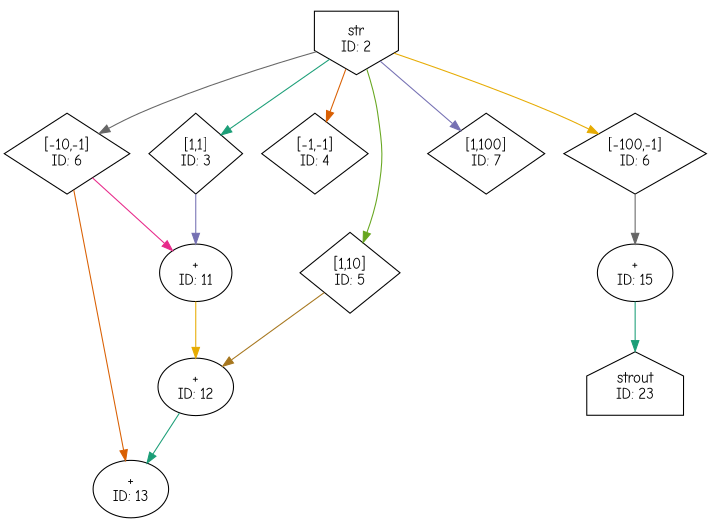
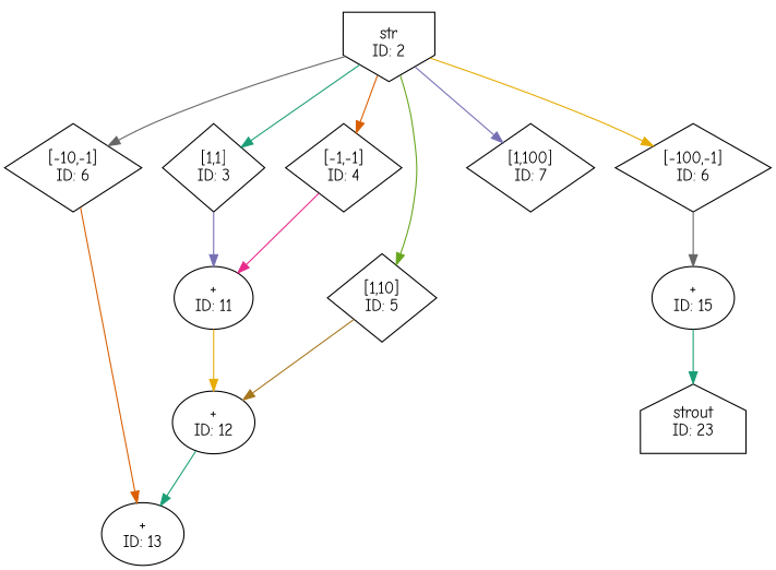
  digraph {
    fontname="Comic Neue"
    node [fontname="Comic Neue" shape=diamond]
    edge [color="/dark28/1" fontname="Comic Neue" photon_data="EDGE,SrcNode:2,SrcNodePort:data"]
    n1 [label="str\nID: 2" shape=invhouse]
    n2 [label="[1,1]\nID: 3"]
    n3 [label="[-1,-1]\nID: 4"]
    n4 [label="[1,10]\nID: 5"]
    n5 [label="[-10,-1]\nID: 6"]
    n6 [label="[1,100]\nID: 7"]
    n7 [label="[-100,-1]\nID: 6"]
    n8 [label="+\nID: 11" shape=""]
    n9 [label="+\nID: 12" shape=""]
    n10 [label="+\nID: 13" shape=""]
    n11 [label="+\nID: 15" shape=""]
    n12 [label="strout\nID: 23" shape=house]
    n1 -> n2
    n1 -> n3 [color="/dark28/2"]
    n1 -> n4 [color="/dark28/5"]
    n1 -> n5 [color="/dark28/8"]
    n1 -> n6 [color="/dark28/3"]
    n1 -> n7 [color="/dark28/6"]
    n2 -> n8 [color="/dark28/3" photon_data="EDGE,SrcNode:3,SrcNodePort:output"]
-   n5 -> n8 [color="/dark28/4" photon_data="EDGE,SrcNode:4,SrcNodePort:output"]
+   n3 -> n8 [color="/dark28/4" photon_data="EDGE,SrcNode:4,SrcNodePort:output"]
    n4 -> n9 [color="/dark28/7" photon_data="EDGE,SrcNode:5,SrcNodePort:output"]
    n5 -> n10 [color="/dark28/2" photon_data="EDGE,SrcNode:6,SrcNodePort:output"]
    n7 -> n11 [color="/dark28/8" photon_data="EDGE,SrcNode:8,SrcNodePort:output"]
    n8 -> n9 [color="/dark28/6" photon_data="EDGE,SrcNode:11,SrcNodePort:result"]
    n9 -> n10 [photon_data="EDGE,SrcNode:12,SrcNodePort:result"]
    n11 -> n12 [photon_data="EDGE,SrcNode:15,SrcNodePort:result"]
  }
